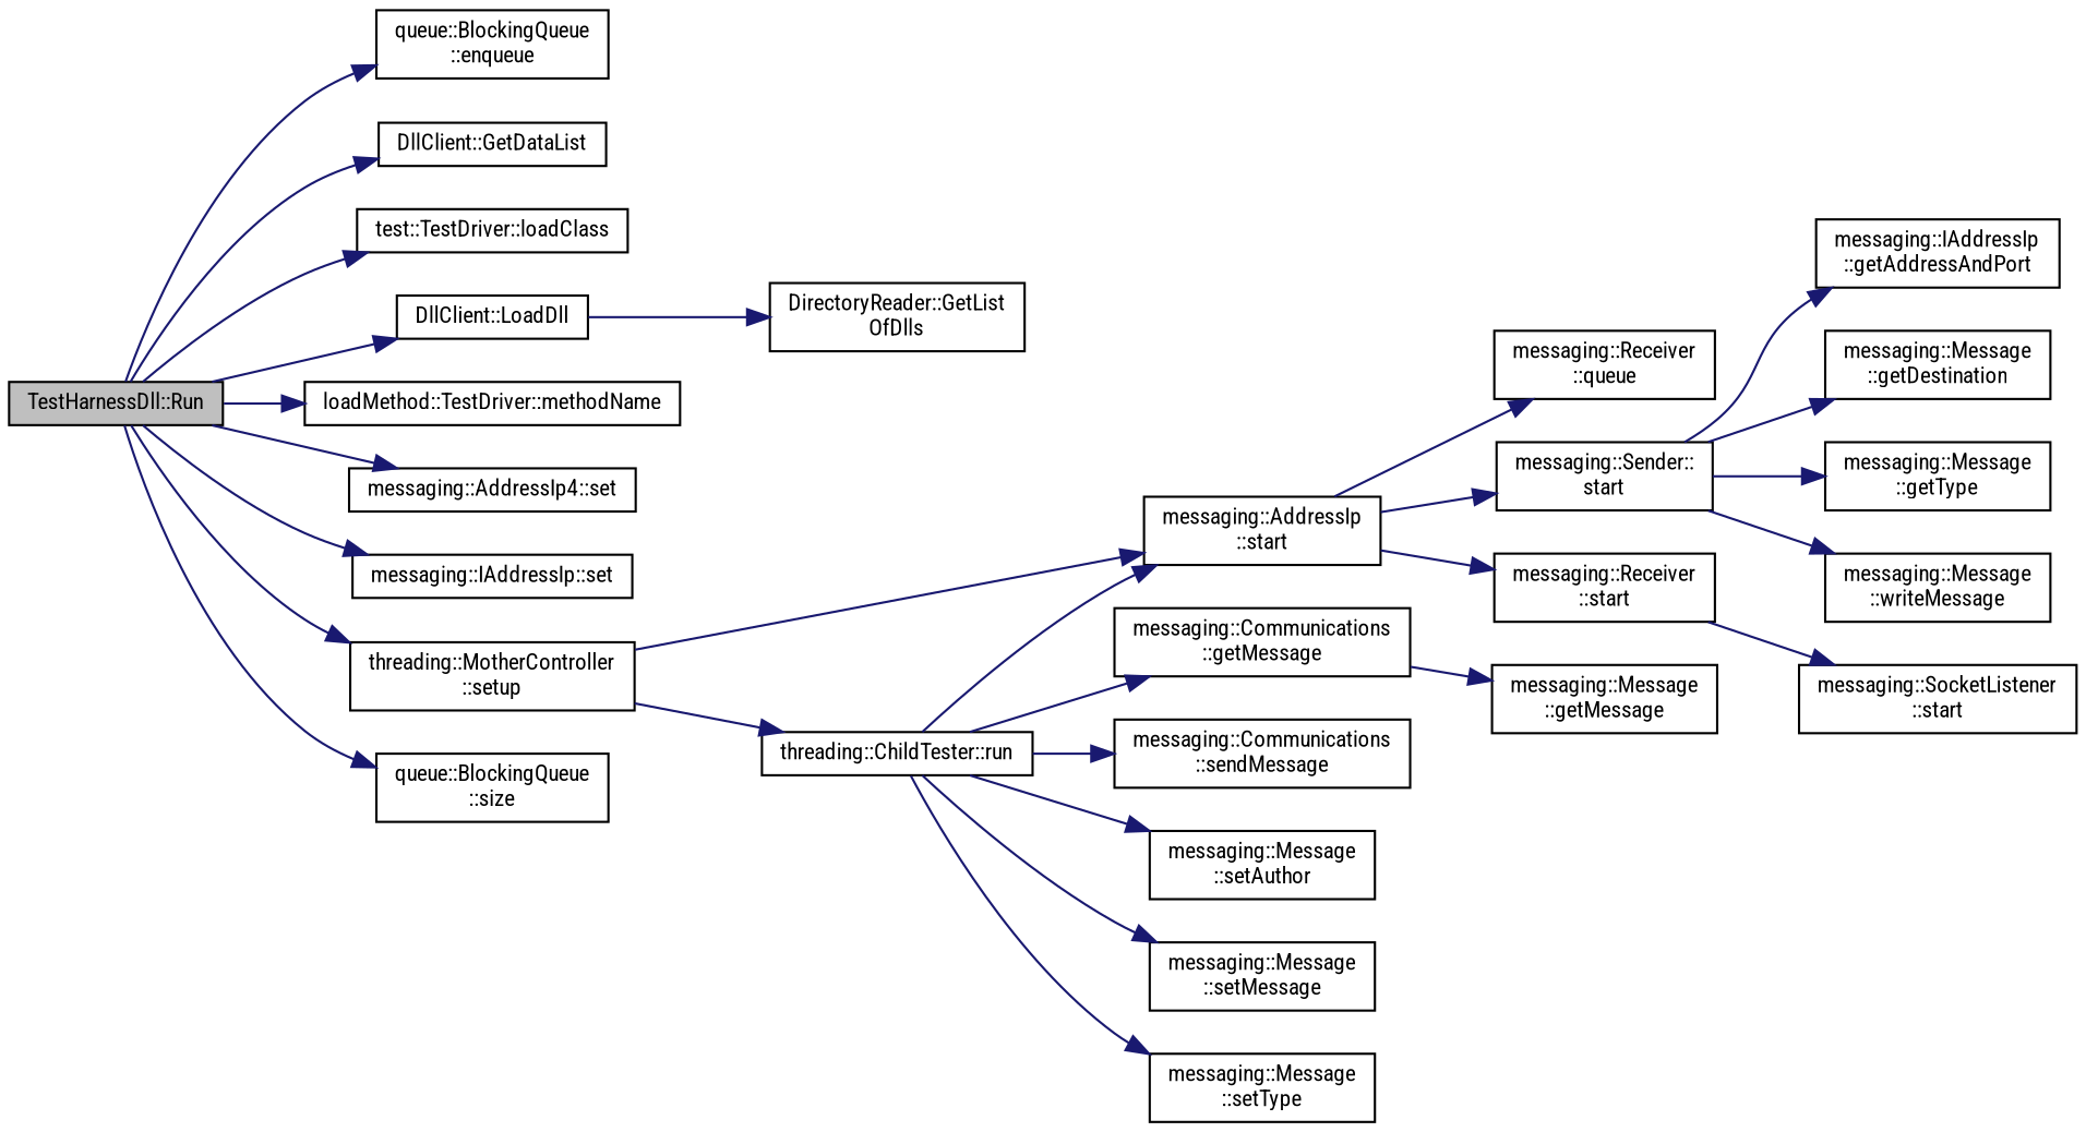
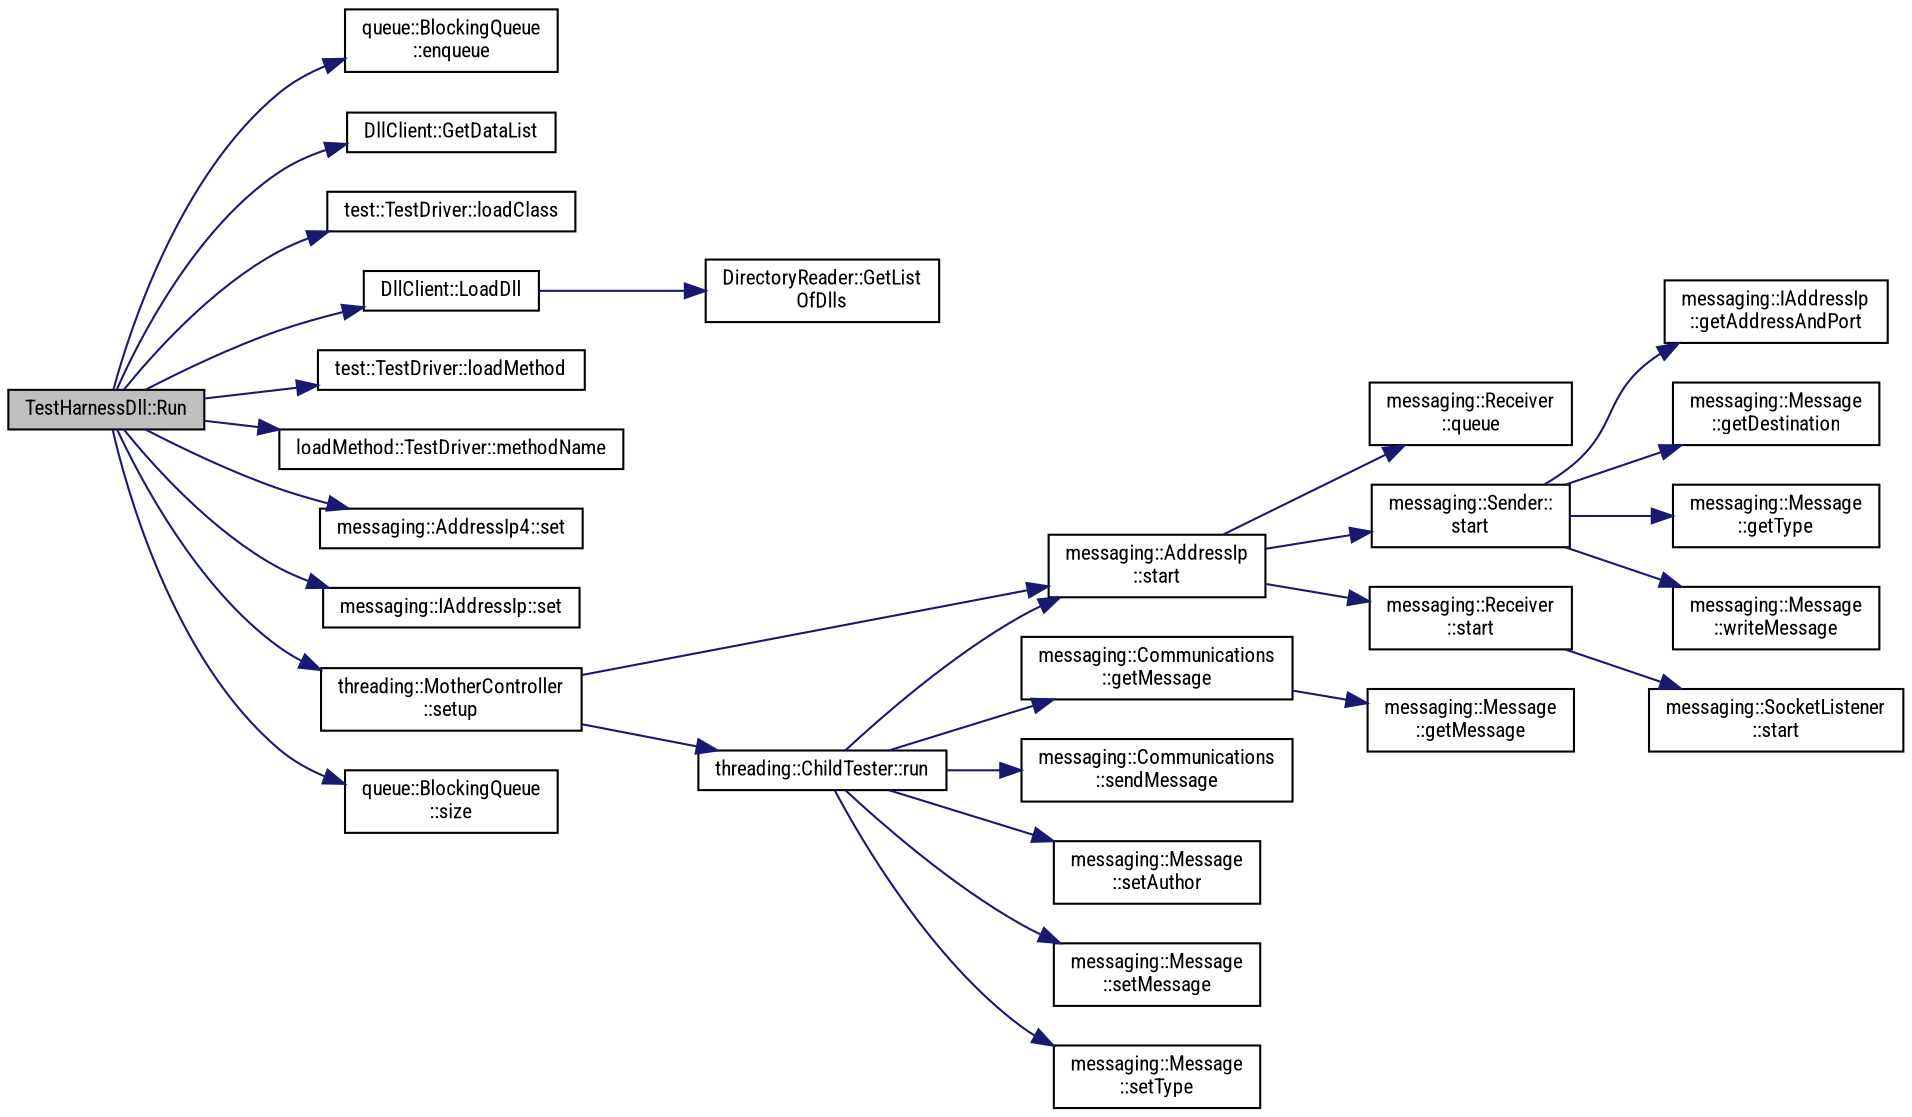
  digraph {
    fontname="Roboto Condensed"
    rankdir=LR
    node [color=black fillcolor=white fontname="Roboto Condensed" fontsize=10 shape=record style=filled]
    edge [color=midnightblue fontname="Roboto Condensed" fontsize=10 labelfontname=Helvetica labelfontsize=10 style=solid]
    n1 [fillcolor=grey75 fontcolor=black height=0.2 label="TestHarnessDll::Run" width=0.4]
    n2 [height=0.2 label="queue::BlockingQueue\l::enqueue" width=0.4]
    n3 [height=0.2 label="DllClient::GetDataList" width=0.4]
    n4 [height=0.2 label="test::TestDriver::loadClass" width=0.4]
    n5 [height=0.2 label="DllClient::LoadDll" width=0.4]
+   n6 [height=0.2 label="test::TestDriver::loadMethod" width=0.4]
    n7 [height=0.2 label="loadMethod::TestDriver::methodName" width=0.4]
    n8 [height=0.2 label="messaging::AddressIp4::set" width=0.4]
    n9 [height=0.2 label="messaging::IAddressIp::set" width=0.4]
    n10 [height=0.2 label="threading::MotherController\l::setup" width=0.4]
    n11 [height=0.2 label="queue::BlockingQueue\l::size" width=0.4]
    n12 [height=0.2 label="DirectoryReader::GetList\lOfDlls" width=0.4]
    n13 [height=0.2 label="threading::ChildTester::run" width=0.4]
    n14 [height=0.2 label="messaging::AddressIp\l::start" width=0.4]
    n15 [height=0.2 label="messaging::Communications\l::getMessage" width=0.4]
    n16 [height=0.2 label="messaging::Communications\l::sendMessage" width=0.4]
    n17 [height=0.2 label="messaging::Message\l::setAuthor" width=0.4]
    n18 [height=0.2 label="messaging::Message\l::setMessage" width=0.4]
    n19 [height=0.2 label="messaging::Message\l::setType" width=0.4]
    n20 [height=0.2 label="messaging::Receiver\l::queue" width=0.4]
    n21 [height=0.2 label="messaging::Sender::\lstart" width=0.4]
    n22 [height=0.2 label="messaging::Receiver\l::start" width=0.4]
    n23 [height=0.2 label="messaging::Message\l::getMessage" width=0.4]
    n24 [height=0.2 label="messaging::IAddressIp\l::getAddressAndPort" width=0.4]
    n25 [height=0.2 label="messaging::Message\l::getDestination" width=0.4]
    n26 [height=0.2 label="messaging::Message\l::getType" width=0.4]
    n27 [height=0.2 label="messaging::Message\l::writeMessage" width=0.4]
    n28 [height=0.2 label="messaging::SocketListener\l::start" width=0.4]
    n1 -> n2
    n1 -> n3
    n1 -> n4
    n1 -> n5
+   n1 -> n6
    n1 -> n7
    n1 -> n8
    n1 -> n9
    n1 -> n10
    n1 -> n11
    n5 -> n12
    n10 -> n13
    n10 -> n14
    n13 -> n14
    n13 -> n15
    n13 -> n16
    n13 -> n17
    n13 -> n18
    n13 -> n19
    n14 -> n20
    n14 -> n21
    n14 -> n22
    n15 -> n23
    n21 -> n24
    n21 -> n25
    n21 -> n26
    n21 -> n27
    n22 -> n28
  }
